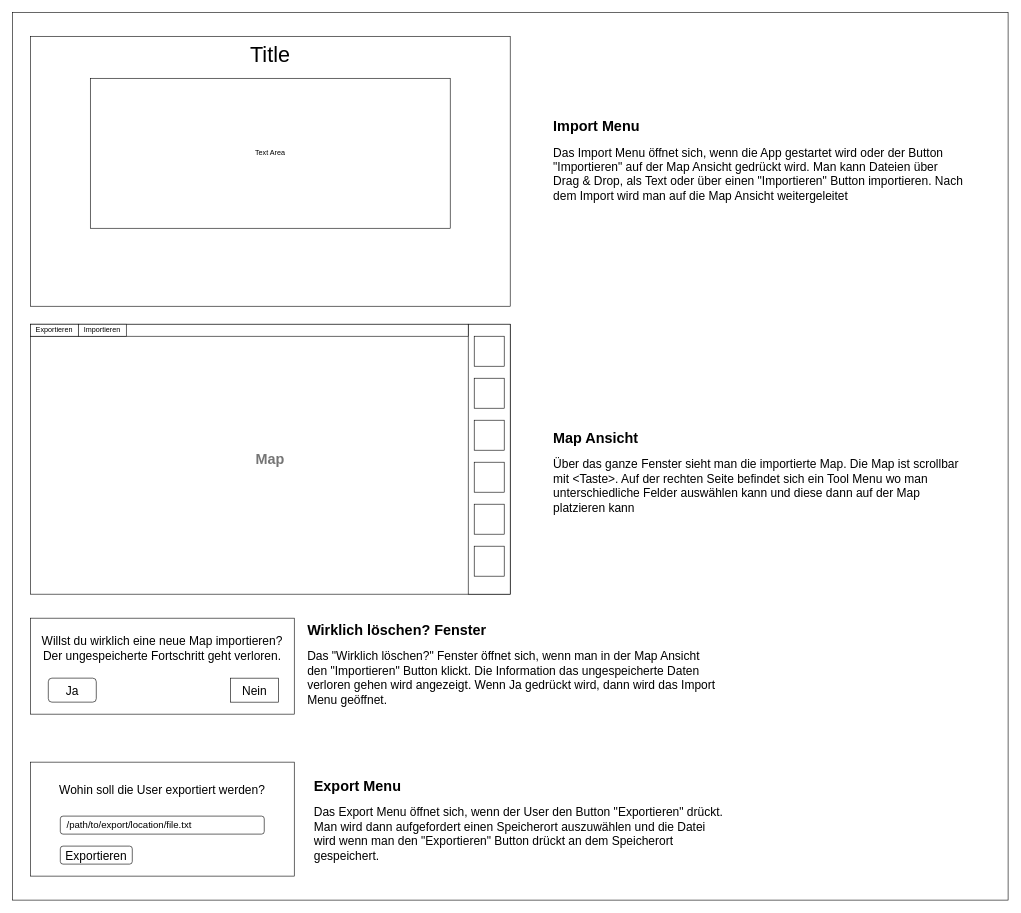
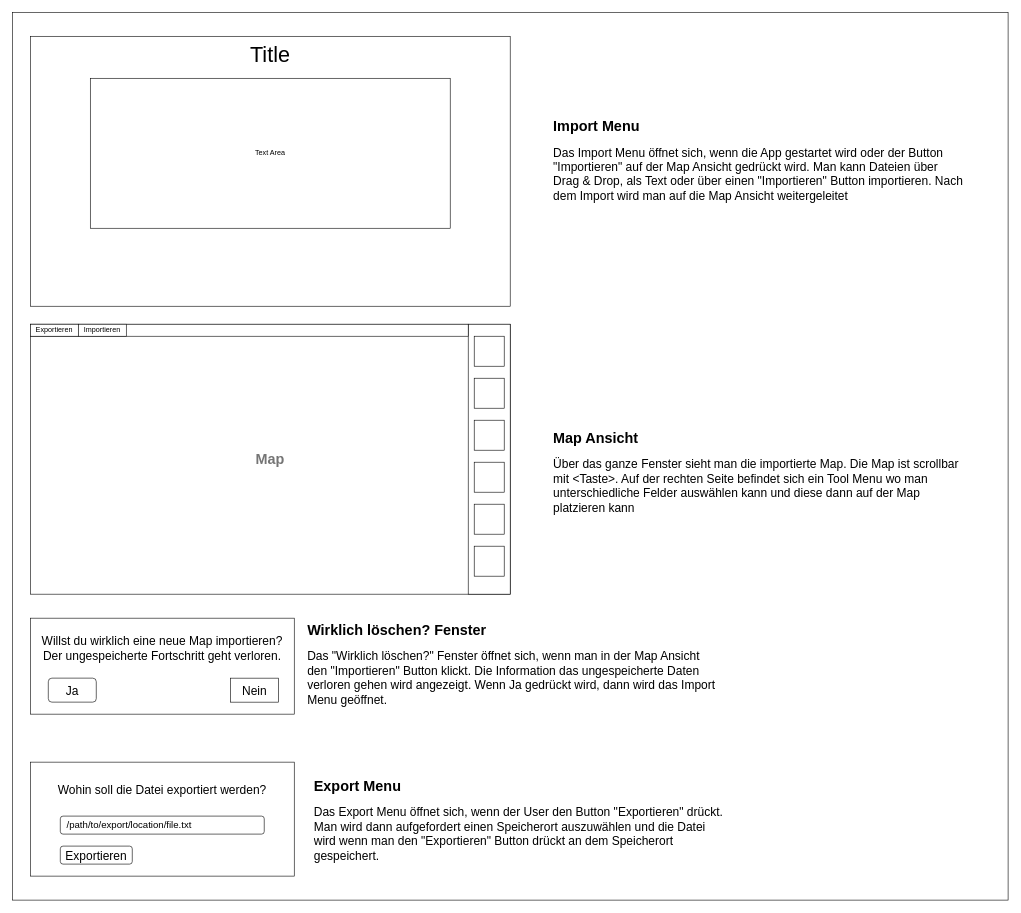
  <mxCell id="0" />
  <mxCell id="1" parent="0" />
  <mxCell id="2" value="" style="rounded=0;whiteSpace=wrap;html=1;fillColor=none;" vertex="1" parent="1"><mxGeometry x="20" y="20" width="1660" height="1480" as="geometry" /></mxCell>
  <mxCell id="3" value="Drag &amp;amp; Drop&lt;div&gt;&lt;br&gt;&lt;/div&gt;" style="rounded=0;whiteSpace=wrap;html=1;" parent="1" vertex="1"><mxGeometry x="50" width="800" height="450" as="geometry" y="60" /></mxCell>
  <mxCell id="4" value="&lt;font style=&quot;font-size: 36px;&quot;&gt;Title&lt;/font&gt;" style="text;html=1;align=center;verticalAlign=middle;whiteSpace=wrap;rounded=0;" parent="1" vertex="1"><mxGeometry x="330" y="70" width="240" height="40" as="geometry" /></mxCell>
  <mxCell id="5" value="Text Area" style="rounded=0;whiteSpace=wrap;html=1;" parent="1" vertex="1"><mxGeometry x="150" y="130" width="600" height="250" as="geometry" /></mxCell>
  <mxCell id="6" value="&lt;div&gt;&lt;br&gt;&lt;/div&gt;" style="rounded=0;whiteSpace=wrap;html=1;fillColor=none;" parent="1" vertex="1"><mxGeometry x="50" y="540" width="800" height="450" as="geometry" /></mxCell>
  <mxCell id="7" value="" style="rounded=0;whiteSpace=wrap;html=1;" parent="1" vertex="1"><mxGeometry x="780" y="540" width="70" height="450" as="geometry" /></mxCell>
  <mxCell id="8" value="" style="rounded=0;whiteSpace=wrap;html=1;" parent="1" vertex="1"><mxGeometry x="790" y="560" width="50" height="50" as="geometry" /></mxCell>
  <mxCell id="9" value="" style="rounded=0;whiteSpace=wrap;html=1;" parent="1" vertex="1"><mxGeometry x="790" y="630" width="50" height="50" as="geometry" /></mxCell>
  <mxCell id="10" value="" style="rounded=0;whiteSpace=wrap;html=1;" parent="1" vertex="1"><mxGeometry x="790" y="700" width="50" height="50" as="geometry" /></mxCell>
  <mxCell id="11" value="" style="rounded=0;whiteSpace=wrap;html=1;" parent="1" vertex="1"><mxGeometry x="790" y="770" width="50" height="50" as="geometry" /></mxCell>
  <mxCell id="12" value="" style="rounded=0;whiteSpace=wrap;html=1;" parent="1" vertex="1"><mxGeometry x="790" y="840" width="50" height="50" as="geometry" /></mxCell>
  <mxCell id="13" value="" style="rounded=0;whiteSpace=wrap;html=1;" parent="1" vertex="1"><mxGeometry x="790" y="910" width="50" height="50" as="geometry" /></mxCell>
  <mxCell id="14" value="&lt;font color=&quot;#757575&quot; style=&quot;font-size: 24px;&quot;&gt;&lt;b style=&quot;&quot;&gt;Map&lt;/b&gt;&lt;/font&gt;" style="text;html=1;align=center;verticalAlign=middle;whiteSpace=wrap;rounded=0;" parent="1" vertex="1"><mxGeometry x="415" y="740" width="70" height="50" as="geometry" /></mxCell>
  <mxCell id="15" value="" style="rounded=0;whiteSpace=wrap;html=1;" parent="1" vertex="1"><mxGeometry x="50" y="540" width="730" height="20" as="geometry" /></mxCell>
  <mxCell id="16" value="Exportieren" style="rounded=0;whiteSpace=wrap;html=1;" parent="1" vertex="1"><mxGeometry x="50" y="540" width="80" height="20" as="geometry" /></mxCell>
  <mxCell id="17" value="Importieren" style="rounded=0;whiteSpace=wrap;html=1;" parent="1" vertex="1"><mxGeometry x="130" y="540" width="80" height="20" as="geometry" /></mxCell>
  <mxCell id="18" value="" style="whiteSpace=wrap;html=1;" parent="1" vertex="1"><mxGeometry x="50" y="1030" width="440" height="160" as="geometry" /></mxCell>
  <mxCell id="19" value="&lt;font style=&quot;font-size: 20px;&quot;&gt;Willst du wirklich eine neue Map importieren?&lt;br&gt;Der ungespeicherte Fortschritt geht verloren.&lt;/font&gt;" style="text;html=1;align=center;verticalAlign=middle;whiteSpace=wrap;rounded=0;" parent="1" vertex="1"><mxGeometry x="50" y="1030" width="440" height="100" as="geometry" /></mxCell>
  <mxCell id="20" value="&lt;font style=&quot;font-size: 20px;&quot;&gt;Nein&lt;/font&gt;" style="whiteSpace=wrap;html=1;rounded=0;" parent="1" vertex="1"><mxGeometry x="384" y="1130" width="80" height="40" as="geometry" /></mxCell>
  <mxCell id="21" value="&lt;font style=&quot;font-size: 20px;&quot;&gt;Ja&lt;/font&gt;" style="rounded=1;whiteSpace=wrap;html=1;" parent="1" vertex="1"><mxGeometry x="80" y="1130" width="80" height="40" as="geometry" /></mxCell>
  <mxCell id="22" value="" style="group" parent="1" vertex="1" connectable="0"><mxGeometry x="50" y="1270" width="440" height="190" as="geometry" /></mxCell>
  <mxCell id="23" value="" style="whiteSpace=wrap;html=1;" parent="22" vertex="1"><mxGeometry width="440" height="190" as="geometry" /></mxCell>
- <mxCell id="24" value="&lt;font style=&quot;font-size: 20px;&quot;&gt;Wohin soll die User exportiert werden?&lt;/font&gt;" style="text;html=1;align=center;verticalAlign=middle;whiteSpace=wrap;rounded=0;" parent="22" vertex="1"><mxGeometry width="440" height="90" as="geometry" /></mxCell>
+ <mxCell id="24" value="&lt;font style=&quot;font-size: 20px;&quot;&gt;Wohin soll die Datei exportiert werden?&lt;/font&gt;" style="text;html=1;align=center;verticalAlign=middle;whiteSpace=wrap;rounded=0;" parent="22" vertex="1"><mxGeometry width="440" height="90" as="geometry" /></mxCell>
  <mxCell id="25" value="&lt;font style=&quot;font-size: 16px;&quot;&gt;&amp;nbsp; /path/to/export/location/file.txt&lt;/font&gt;" style="rounded=1;whiteSpace=wrap;html=1;align=left;" parent="22" vertex="1"><mxGeometry x="50" y="90" width="340" height="30" as="geometry" /></mxCell>
  <mxCell id="26" value="&lt;font style=&quot;font-size: 20px;&quot;&gt;Exportieren&lt;/font&gt;" style="rounded=1;whiteSpace=wrap;html=1;" parent="22" vertex="1"><mxGeometry x="50" y="140" width="120" height="30" as="geometry" /></mxCell>
  <mxCell id="27" value="&lt;h1 style=&quot;margin-top: 0px;&quot;&gt;Export Menu&lt;/h1&gt;&lt;p&gt;&lt;span style=&quot;font-size: 20px;&quot;&gt;Das Export Menu öffnet sich, wenn der User den Button &quot;Exportieren&quot; drückt. Man wird dann aufgefordert einen Speicherort auszuwählen und die Datei wird wenn man den &quot;Exportieren&quot; Button drückt an dem Speicherort gespeichert.&lt;/span&gt;&lt;br&gt;&lt;/p&gt;" style="text;html=1;whiteSpace=wrap;overflow=hidden;rounded=0;" parent="1" vertex="1"><mxGeometry x="521" y="1290" width="690" height="150" as="geometry" /></mxCell>
  <mxCell id="28" value="&lt;h1 style=&quot;margin-top: 0px;&quot;&gt;Import Menu&lt;/h1&gt;&lt;p&gt;&lt;span style=&quot;font-size: 20px;&quot;&gt;Das Import Menu öffnet sich, wenn die App gestartet wird oder der Button &quot;Importieren&quot; auf der Map Ansicht gedrückt wird. Man kann Dateien über Drag &amp;amp; Drop, als Text oder über einen &quot;Importieren&quot; Button importieren. Nach dem Import wird man auf die Map Ansicht weitergeleitet&lt;/span&gt;&lt;br&gt;&lt;/p&gt;" style="text;html=1;whiteSpace=wrap;overflow=hidden;rounded=0;" parent="1" vertex="1"><mxGeometry x="920" y="190" width="690" height="150" as="geometry" /></mxCell>
  <mxCell id="29" value="&lt;h1 style=&quot;margin-top: 0px;&quot;&gt;Map Ansicht&lt;/h1&gt;&lt;p&gt;&lt;span style=&quot;font-size: 20px;&quot;&gt;Über das ganze Fenster sieht man die importierte Map. Die Map ist scrollbar mit &amp;lt;Taste&amp;gt;. Auf der rechten Seite befindet sich ein Tool Menu wo man unterschiedliche Felder auswählen kann und diese dann auf der Map platzieren kann&lt;/span&gt;&lt;/p&gt;" style="text;html=1;whiteSpace=wrap;overflow=hidden;rounded=0;" parent="1" vertex="1"><mxGeometry x="920" y="710" width="690" height="150" as="geometry" /></mxCell>
  <mxCell id="30" value="&lt;h1 style=&quot;margin-top: 0px;&quot;&gt;Wirklich löschen? Fenster&lt;/h1&gt;&lt;p&gt;&lt;span style=&quot;font-size: 20px;&quot;&gt;Das &quot;Wirklich löschen?&quot; Fenster öffnet sich, wenn man in der Map Ansicht den &quot;Importieren&quot; Button klickt. Die Information das ungespeicherte Daten verloren gehen wird angezeigt. Wenn Ja gedrückt wird, dann wird das Import Menu geöffnet.&lt;/span&gt;&lt;br&gt;&lt;/p&gt;" style="text;html=1;whiteSpace=wrap;overflow=hidden;rounded=0;" parent="1" vertex="1"><mxGeometry x="510" y="1030" width="690" height="150" as="geometry" /></mxCell>
